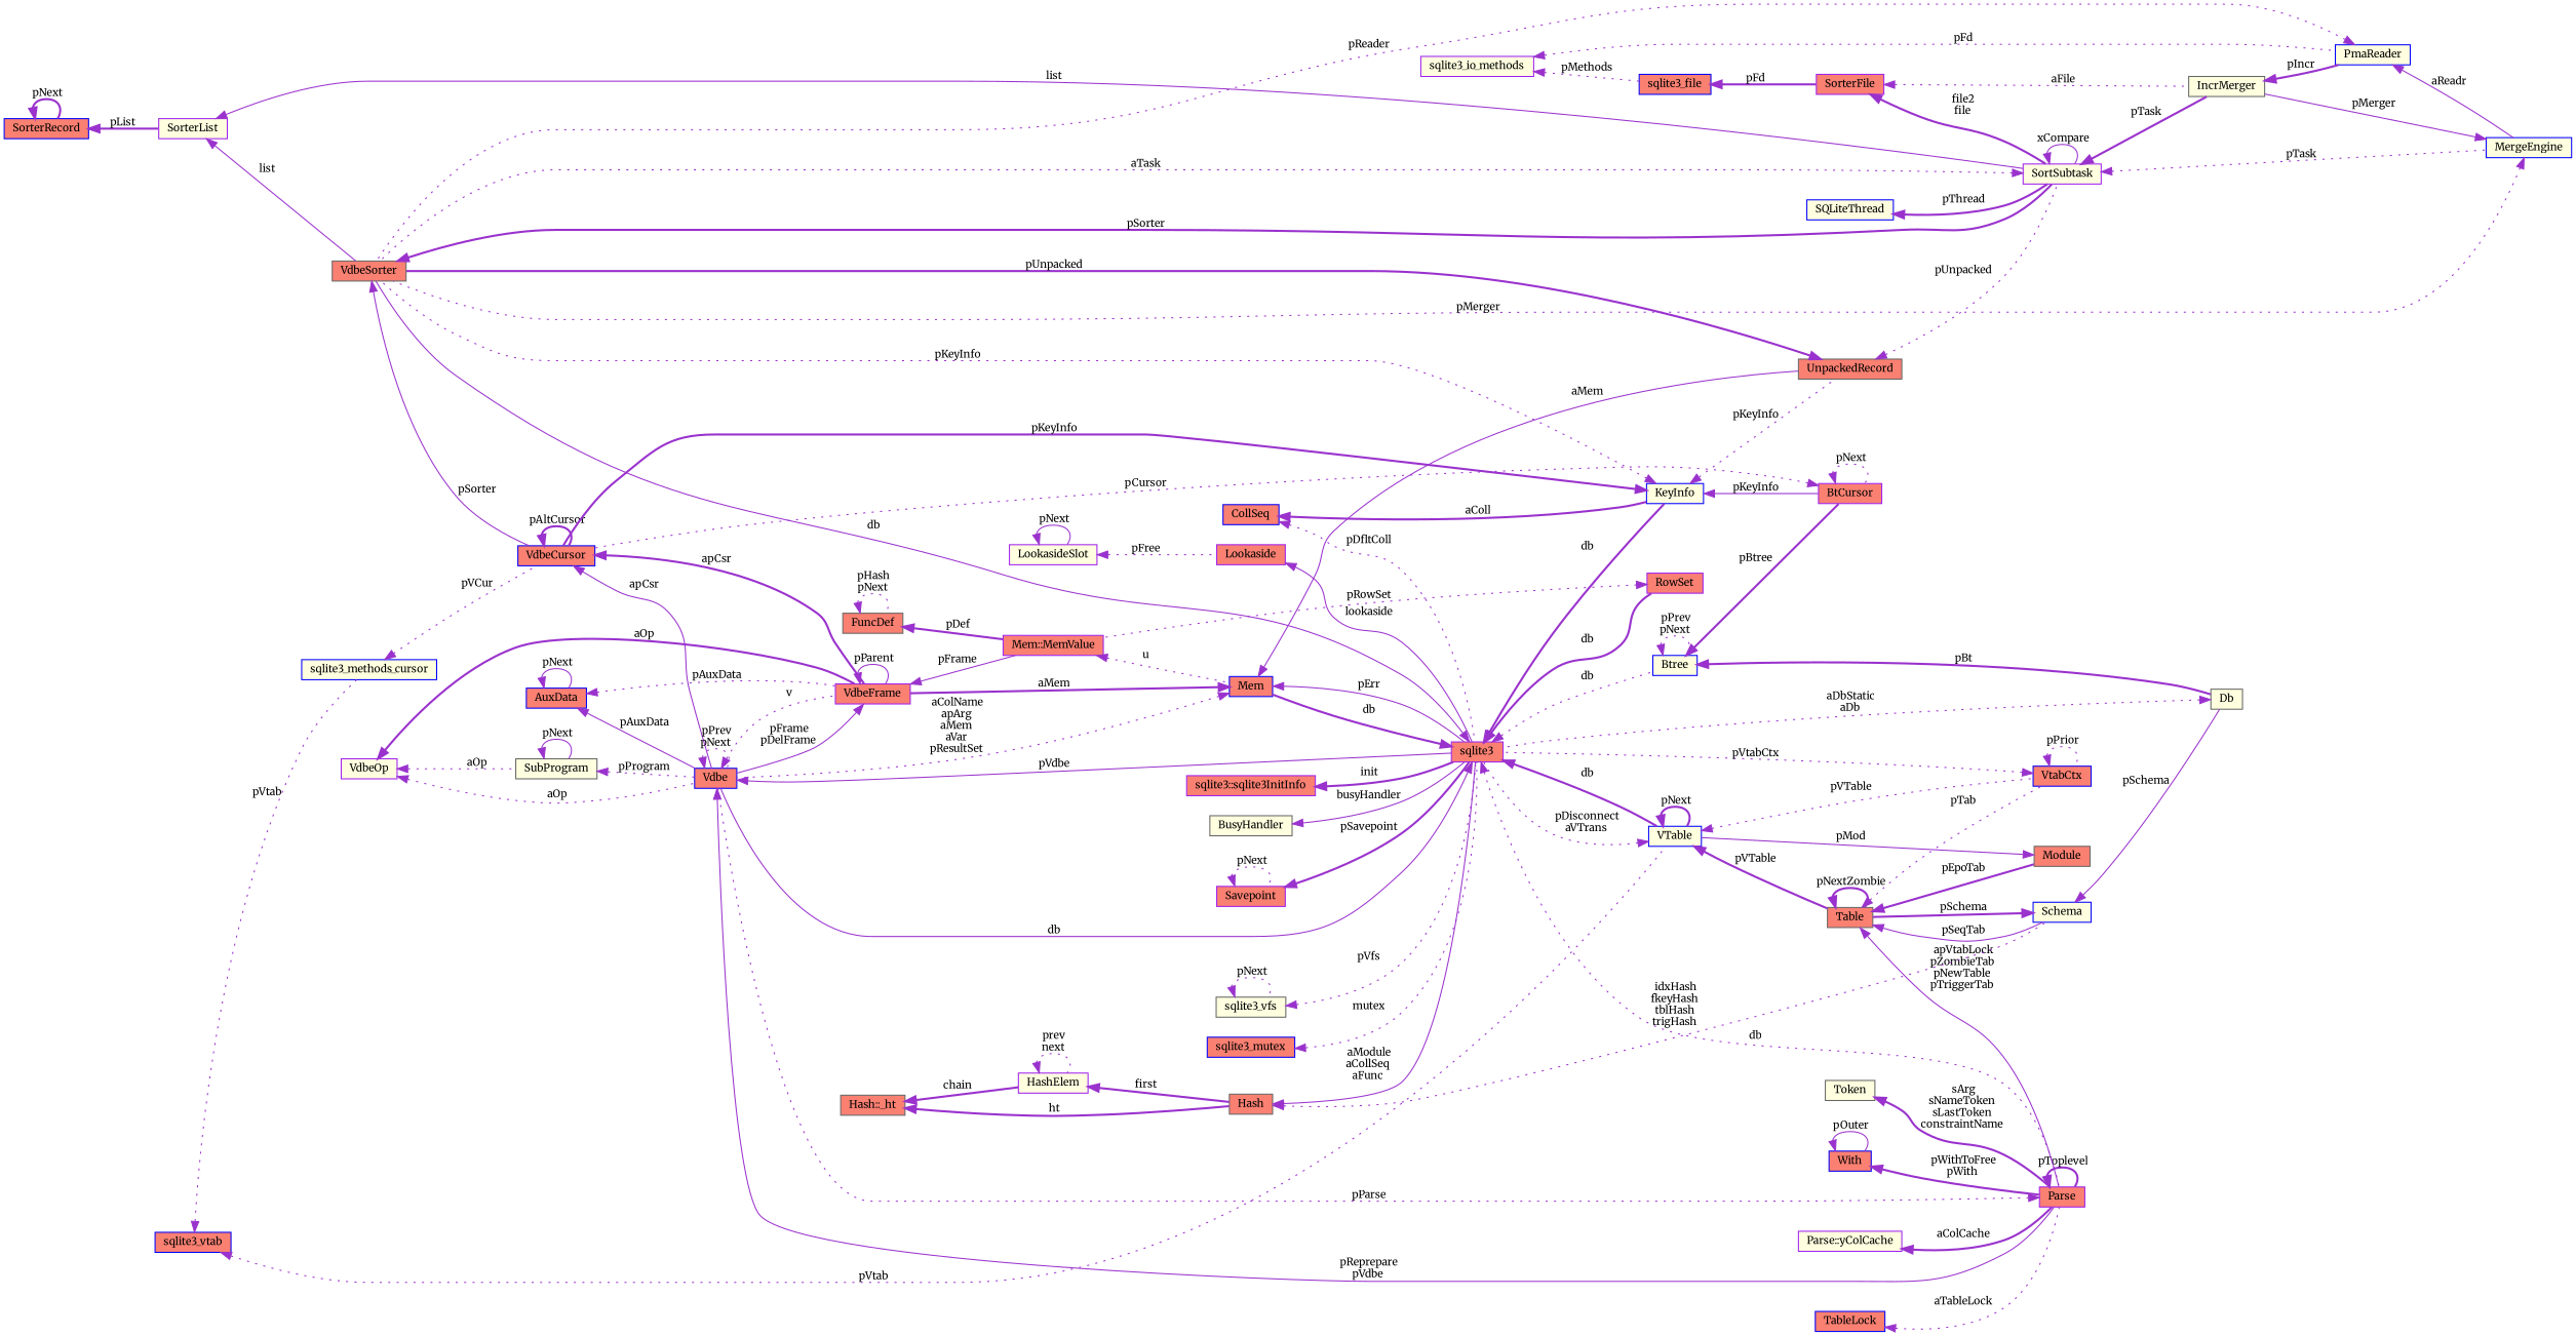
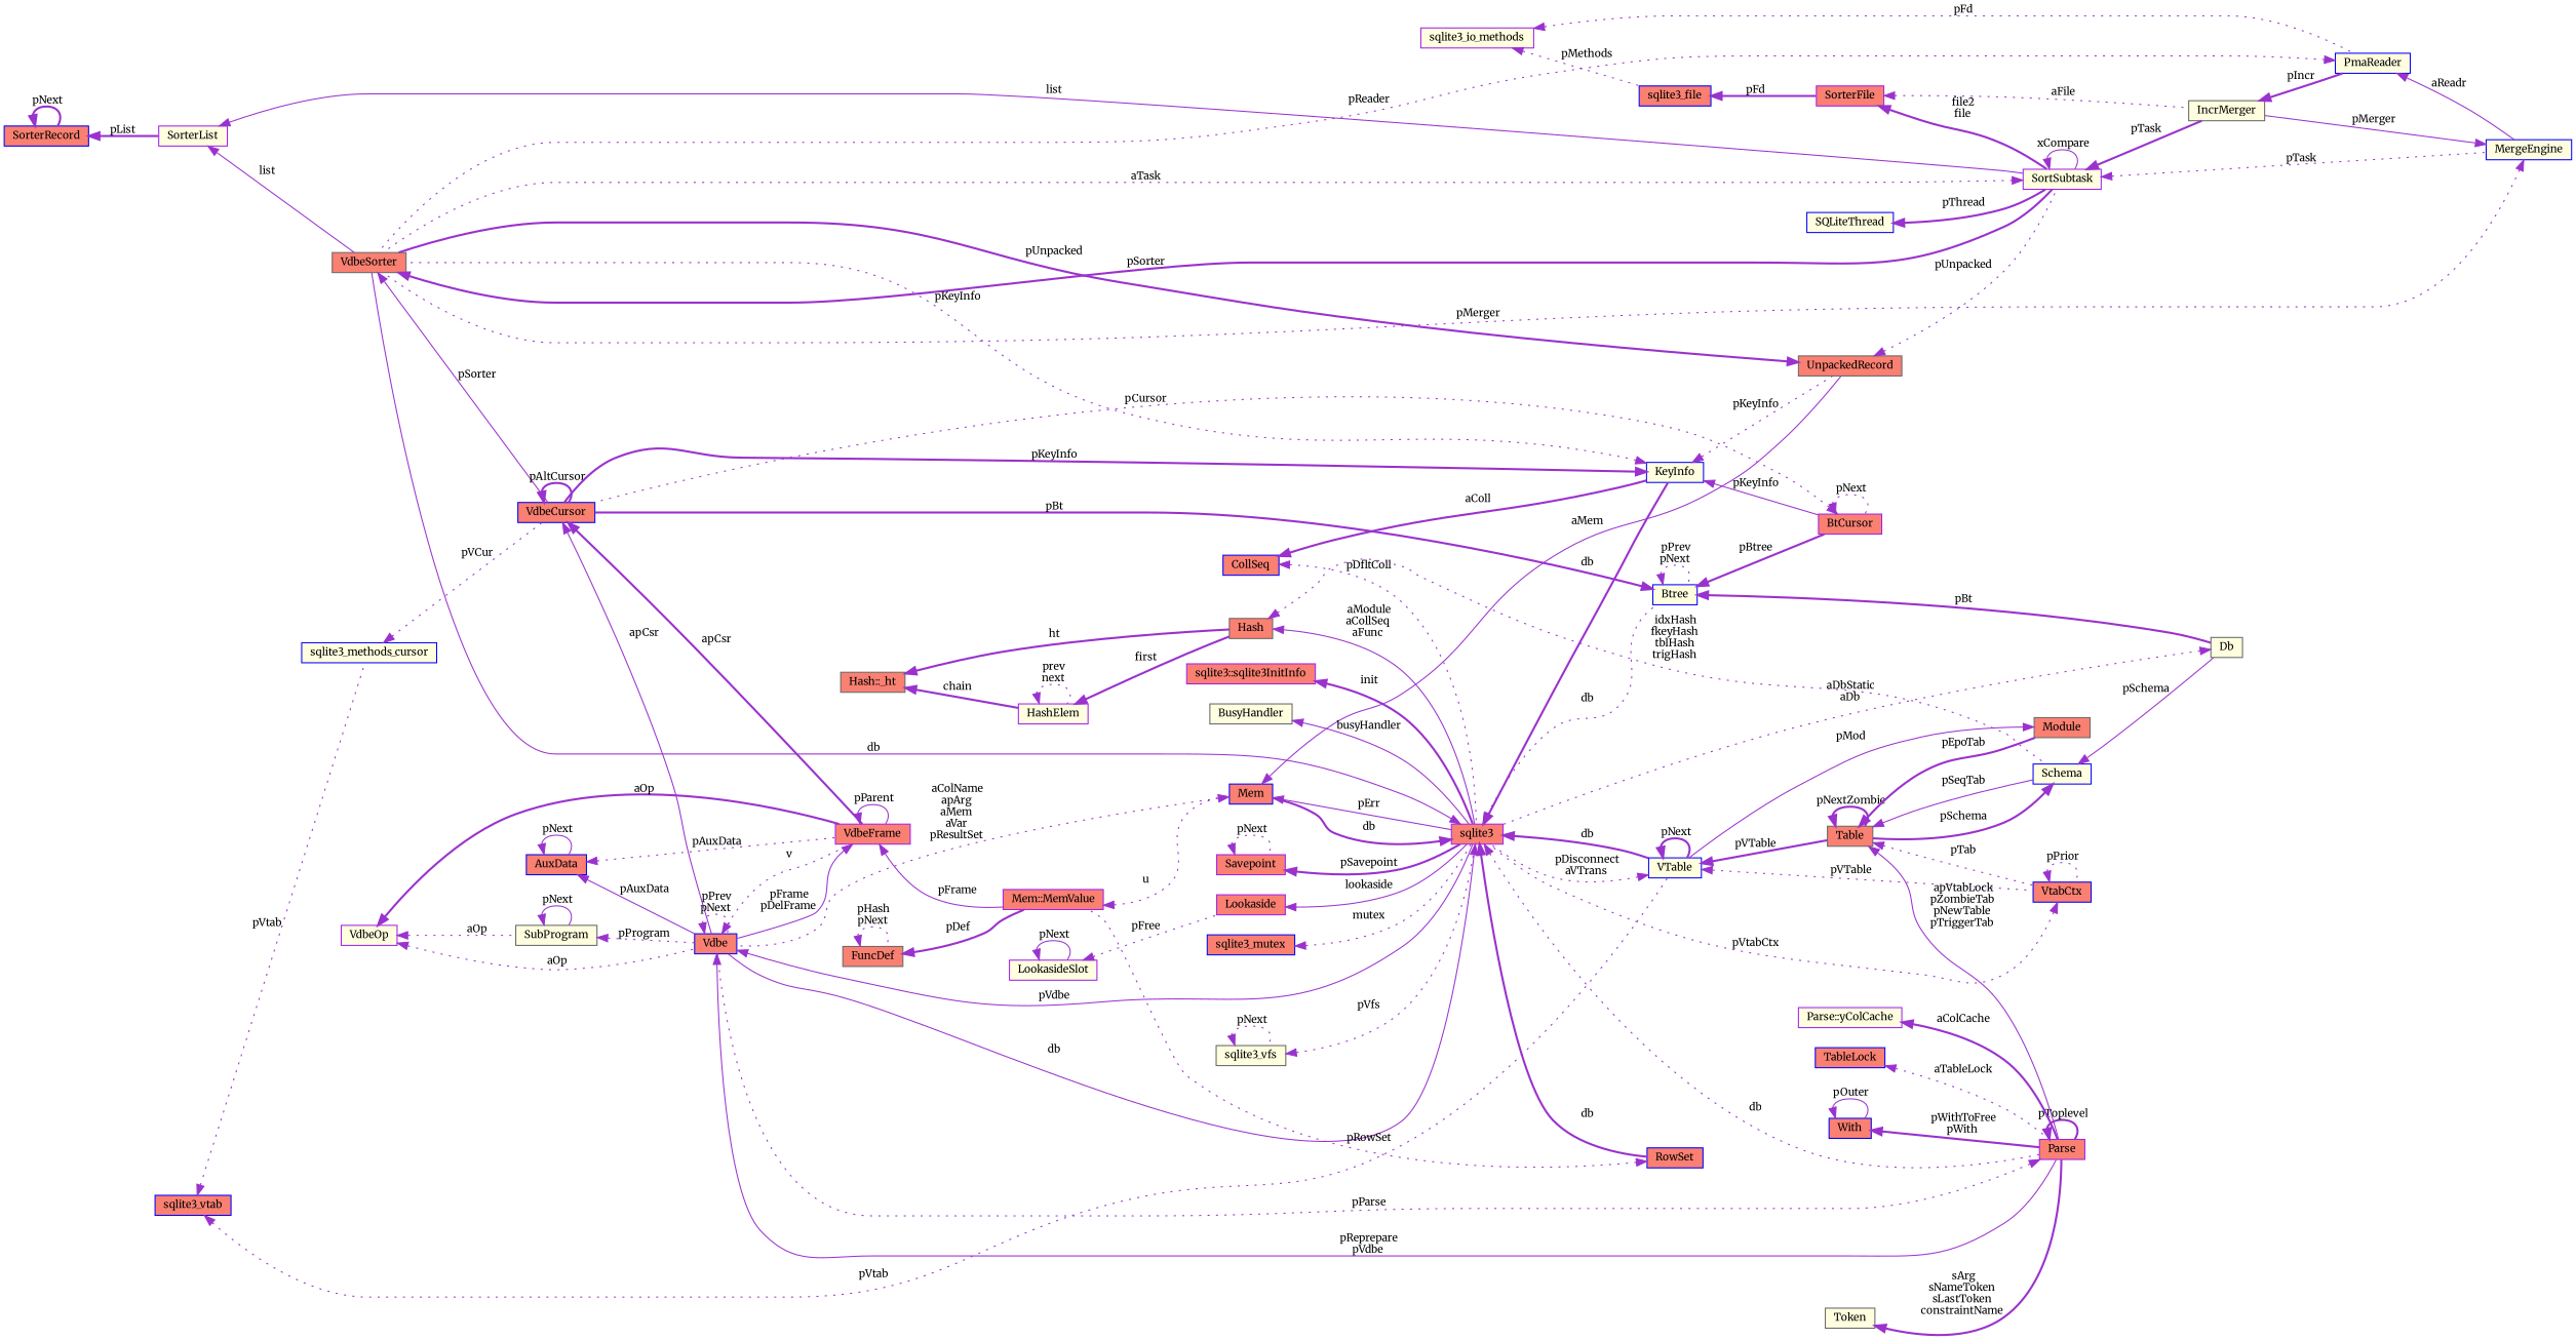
  digraph {
    fontname=Merriweather
    rankdir=LR
    node [color=blue fillcolor=salmon fontname=Merriweather fontsize=10 shape=record style=filled]
    edge [color=darkorchid3 dir=back fontname=Merriweather fontsize=10 labelfontname=Helvetica labelfontsize=10 style=dotted]
    n1 [color=gray40 fontcolor=black height=0.2 label=VdbeSorter width=0.4]
    n2 [height=0.2 label=VdbeCursor width=0.4]
    n3 [color=purple fillcolor=lightyellow height=0.2 label=SortSubtask width=0.4]
    n4 [height=0.2 label=Vdbe width=0.4]
    n5 [color=purple height=0.2 label=VdbeFrame width=0.4]
    n6 [fillcolor=lightyellow height=0.2 label=MergeEngine width=0.4]
    n7 [color=gray40 fillcolor=lightyellow height=0.2 label=IncrMerger width=0.4]
    n8 [color=purple fillcolor=lightyellow height=0.2 label=SorterList width=0.4]
    n9 [height=0.2 label=SorterRecord width=0.4]
    n10 [color=purple height=0.2 label=sqlite3 width=0.4]
    n11 [height=0.2 label=Mem width=0.4]
    n12 [fillcolor=lightyellow height=0.2 label=KeyInfo width=0.4]
    n13 [fillcolor=lightyellow height=0.2 label=Btree width=0.4]
    n14 [color=purple height=0.2 label=Parse width=0.4]
    n15 [fillcolor=lightyellow height=0.2 label=VTable width=0.4]
-   n16 [color=purple height=0.2 label=RowSet width=0.4]
+   n16 [height=0.2 label=RowSet width=0.4]
    n17 [color=gray40 height=0.2 label=UnpackedRecord width=0.4]
    n18 [color=purple height=0.2 label=BtCursor width=0.4]
    n19 [color=gray40 fillcolor=lightyellow height=0.2 label=Db width=0.4]
    n20 [color=gray40 height=0.2 label=Table width=0.4]
    n21 [height=0.2 label=VtabCtx width=0.4]
    n22 [color=purple height=0.2 label="Mem::MemValue" width=0.4]
    n23 [height=0.2 label=AuxData width=0.4]
    n24 [color=gray40 fillcolor=lightyellow height=0.2 label=SubProgram width=0.4]
    n25 [color=purple fillcolor=lightyellow height=0.2 label=VdbeOp width=0.4]
    n26 [height=0.2 label=CollSeq width=0.4]
    n27 [fillcolor=lightyellow height=0.2 label=sqlite3_methods_cursor width=0.4]
    n28 [height=0.2 label=sqlite3_vtab width=0.4]
    n29 [height=0.2 label=TableLock width=0.4]
    n30 [color=gray40 fillcolor=lightyellow height=0.2 label=Token width=0.4]
    n31 [height=0.2 label=With width=0.4]
    n32 [color=purple fillcolor=lightyellow height=0.2 label="Parse::yColCache" width=0.4]
    n33 [fillcolor=lightyellow height=0.2 label=Schema width=0.4]
    n34 [color=gray40 height=0.2 label=Module width=0.4]
    n35 [color=gray40 height=0.2 label=Hash width=0.4]
    n36 [color=gray40 height=0.2 label="Hash::_ht" width=0.4]
    n37 [color=purple fillcolor=lightyellow height=0.2 label=HashElem width=0.4]
    n38 [color=gray40 height=0.2 label=FuncDef width=0.4]
    n39 [color=purple height=0.2 label=Savepoint width=0.4]
    n40 [color=purple height=0.2 label=Lookaside width=0.4]
    n41 [color=purple fillcolor=lightyellow height=0.2 label=LookasideSlot width=0.4]
    n42 [height=0.2 label=sqlite3_mutex width=0.4]
    n43 [color=gray40 fillcolor=lightyellow height=0.2 label=sqlite3_vfs width=0.4]
    n44 [color=purple height=0.2 label="sqlite3::sqlite3InitInfo" width=0.4]
    n45 [color=gray40 fillcolor=lightyellow height=0.2 label=BusyHandler width=0.4]
    n46 [fillcolor=lightyellow height=0.2 label=PmaReader width=0.4]
    n47 [height=0.2 label=sqlite3_file width=0.4]
    n48 [color=purple height=0.2 label=SorterFile width=0.4]
    n49 [color=purple fillcolor=lightyellow height=0.2 label=sqlite3_io_methods width=0.4]
    n50 [fillcolor=lightyellow height=0.2 label=SQLiteThread width=0.4]
    n1 -> n2 [label=" pSorter" style=solid]
    n1 -> n3 [label=" pSorter" style=bold]
    n2 -> n2 [label=" pAltCursor" style=bold]
    n2 -> n4 [label=" apCsr" style=solid]
    n2 -> n5 [label=" apCsr" style=bold]
    n3 -> n1 [label=" aTask"]
    n3 -> n3 [label=" xCompare" style=solid]
    n3 -> n6 [label=" pTask"]
    n3 -> n7 [label=" pTask" style=bold]
    n4 -> n4 [label=" pPrev\npNext"]
    n4 -> n5 [label=" v"]
    n4 -> n10 [label=" pVdbe" style=solid]
    n4 -> n14 [label=" pReprepare\npVdbe" style=solid]
    n5 -> n4 [label=" pFrame\npDelFrame" style=solid]
    n5 -> n5 [label=" pParent" style=solid]
    n5 -> n22 [label=" pFrame" style=solid]
    n6 -> n1 [label=" pMerger"]
    n6 -> n7 [label=" pMerger" style=solid]
    n7 -> n46 [label=" pIncr" style=bold]
    n8 -> n1 [label=" list" style=solid]
    n8 -> n3 [label=" list" style=solid]
    n9 -> n8 [label=" pList" style=bold]
    n9 -> n9 [label=" pNext" style=bold]
    n10 -> n1 [label=" db" style=solid]
    n10 -> n4 [label=" db" style=solid]
    n10 -> n11 [label=" db" style=bold]
    n10 -> n12 [label=" db" style=bold]
    n10 -> n13 [label=" db"]
    n10 -> n14 [label=" db"]
    n10 -> n15 [label=" db" style=bold]
    n10 -> n16 [label=" db" style=bold]
    n11 -> n4 [label=" aColName\napArg\naMem\naVar\npResultSet"]
-   n11 -> n5 [label=" aMem" style=bold]
    n11 -> n10 [label=" pErr" style=solid]
    n11 -> n17 [label=" aMem" style=solid]
    n12 -> n1 [label=" pKeyInfo"]
    n12 -> n2 [label=" pKeyInfo" style=bold]
    n12 -> n17 [label=" pKeyInfo"]
    n12 -> n18 [label=" pKeyInfo" style=solid]
+   n13 -> n2 [label=" pBt" style=bold]
    n13 -> n13 [label=" pPrev\npNext"]
    n13 -> n18 [label=" pBtree" style=bold]
    n13 -> n19 [label=" pBt" style=bold]
    n14 -> n4 [label=" pParse"]
    n14 -> n14 [label=" pToplevel" style=bold]
    n15 -> n10 [label=" pDisconnect\naVTrans"]
    n15 -> n15 [label=" pNext" style=bold]
    n15 -> n20 [label=" pVTable" style=bold]
    n15 -> n21 [label=" pVTable"]
    n16 -> n22 [label=" pRowSet"]
    n17 -> n1 [label=" pUnpacked" style=bold]
    n17 -> n3 [label=" pUnpacked"]
    n18 -> n2 [label=" pCursor"]
    n18 -> n18 [label=" pNext"]
    n19 -> n10 [label=" aDbStatic\naDb"]
    n20 -> n14 [label=" apVtabLock\npZombieTab\npNewTable\npTriggerTab" style=solid]
    n20 -> n20 [label=" pNextZombie" style=bold]
    n20 -> n21 [label=" pTab"]
    n20 -> n33 [label=" pSeqTab" style=solid]
    n20 -> n34 [label=" pEpoTab" style=bold]
    n21 -> n10 [label=" pVtabCtx"]
    n21 -> n21 [label=" pPrior"]
    n22 -> n11 [label=" u"]
    n23 -> n4 [label=" pAuxData" style=solid]
    n23 -> n5 [label=" pAuxData"]
    n23 -> n23 [label=" pNext" style=solid]
    n24 -> n4 [label=" pProgram"]
    n24 -> n24 [label=" pNext" style=solid]
    n25 -> n4 [label=" aOp"]
    n25 -> n5 [label=" aOp" style=bold]
    n25 -> n24 [label=" aOp"]
    n26 -> n10 [label=" pDfltColl"]
    n26 -> n12 [label=" aColl" style=bold]
    n27 -> n2 [label=" pVCur"]
    n28 -> n15 [label=" pVtab"]
    n28 -> n27 [label=" pVtab"]
    n29 -> n14 [label=" aTableLock"]
    n30 -> n14 [label=" sArg\nsNameToken\nsLastToken\nconstraintName" style=bold]
    n31 -> n14 [label=" pWithToFree\npWith" style=bold]
    n31 -> n31 [label=" pOuter" style=solid]
    n32 -> n14 [label=" aColCache" style=bold]
    n33 -> n19 [label=" pSchema" style=solid]
    n33 -> n20 [label=" pSchema" style=bold]
    n34 -> n15 [label=" pMod" style=solid]
    n35 -> n10 [label=" aModule\naCollSeq\naFunc" style=solid]
    n35 -> n33 [label=" idxHash\nfkeyHash\ntblHash\ntrigHash"]
    n36 -> n35 [label=" ht" style=bold]
    n36 -> n37 [label=" chain" style=bold]
    n37 -> n35 [label=" first" style=bold]
    n37 -> n37 [label=" prev\nnext"]
    n38 -> n22 [label=" pDef" style=bold]
    n38 -> n38 [label=" pHash\npNext"]
    n39 -> n10 [label=" pSavepoint" style=bold]
    n39 -> n39 [label=" pNext"]
    n40 -> n10 [label=" lookaside" style=solid]
    n41 -> n40 [label=" pFree"]
    n41 -> n41 [label=" pNext" style=solid]
    n42 -> n10 [label=" mutex"]
    n43 -> n10 [label=" pVfs"]
    n43 -> n43 [label=" pNext"]
    n44 -> n10 [label=" init" style=bold]
    n45 -> n10 [label=" busyHandler" style=solid]
    n46 -> n1 [label=" pReader"]
    n46 -> n6 [label=" aReadr" style=solid]
    n47 -> n48 [label=" pFd" style=bold]
    n48 -> n3 [label=" file2\nfile" style=bold]
    n48 -> n7 [label=" aFile"]
    n49 -> n46 [label=" pFd"]
    n49 -> n47 [label=" pMethods"]
    n50 -> n3 [label=" pThread" style=bold]
  }
